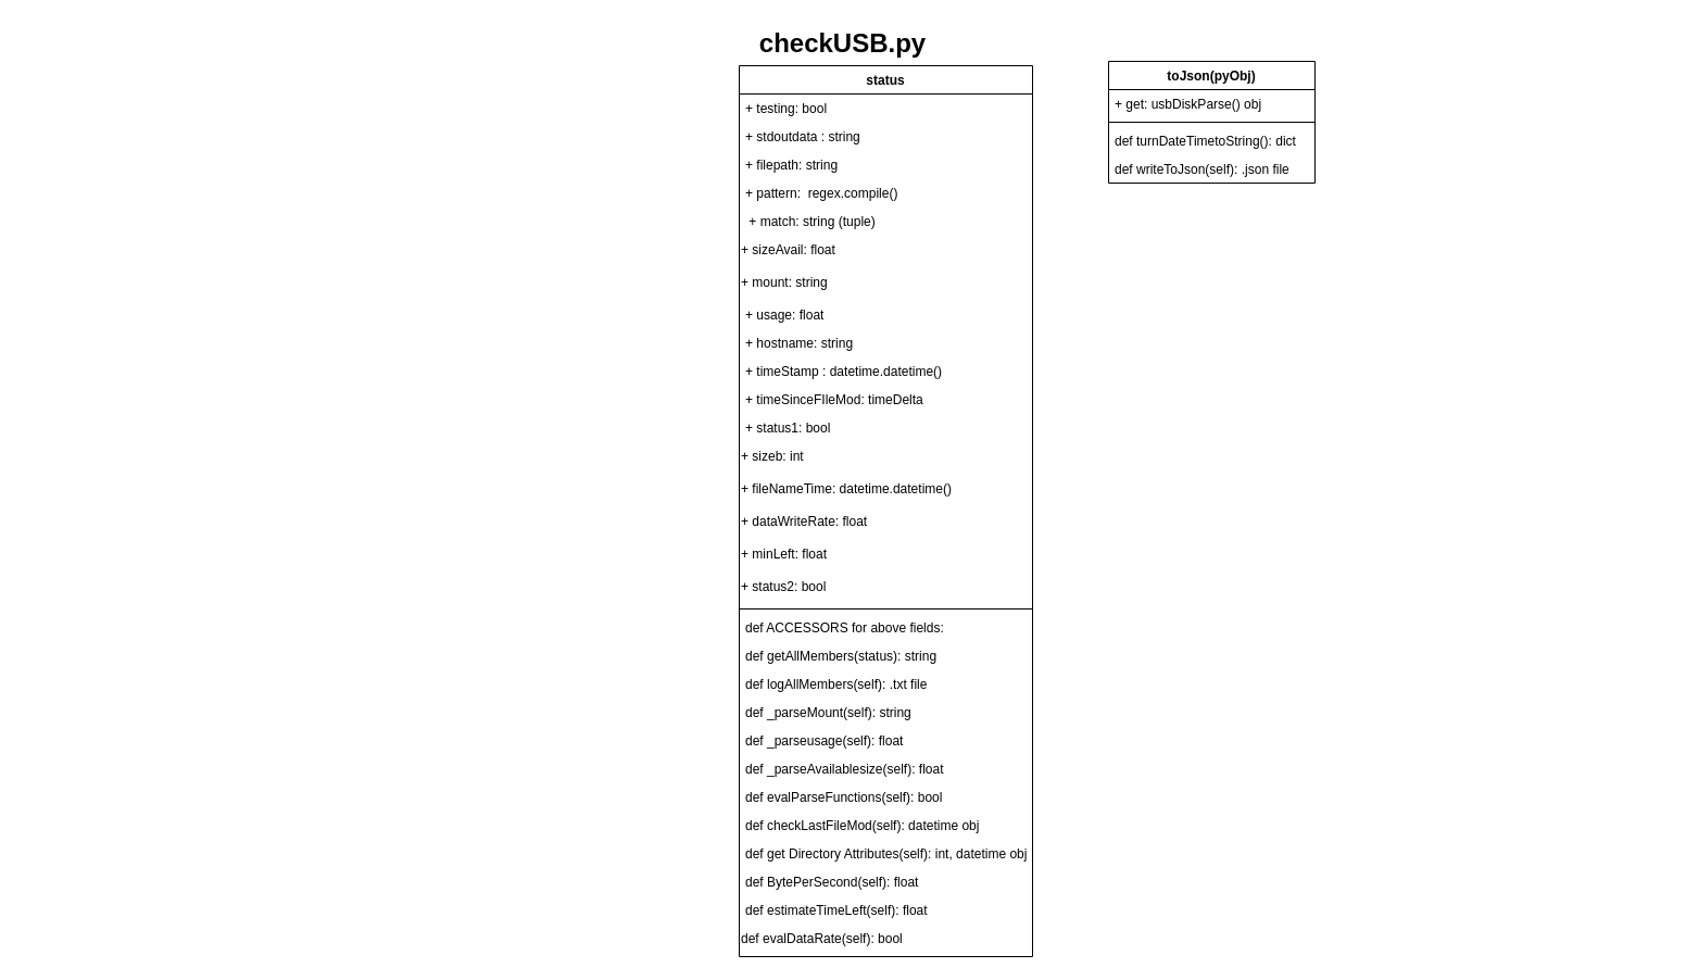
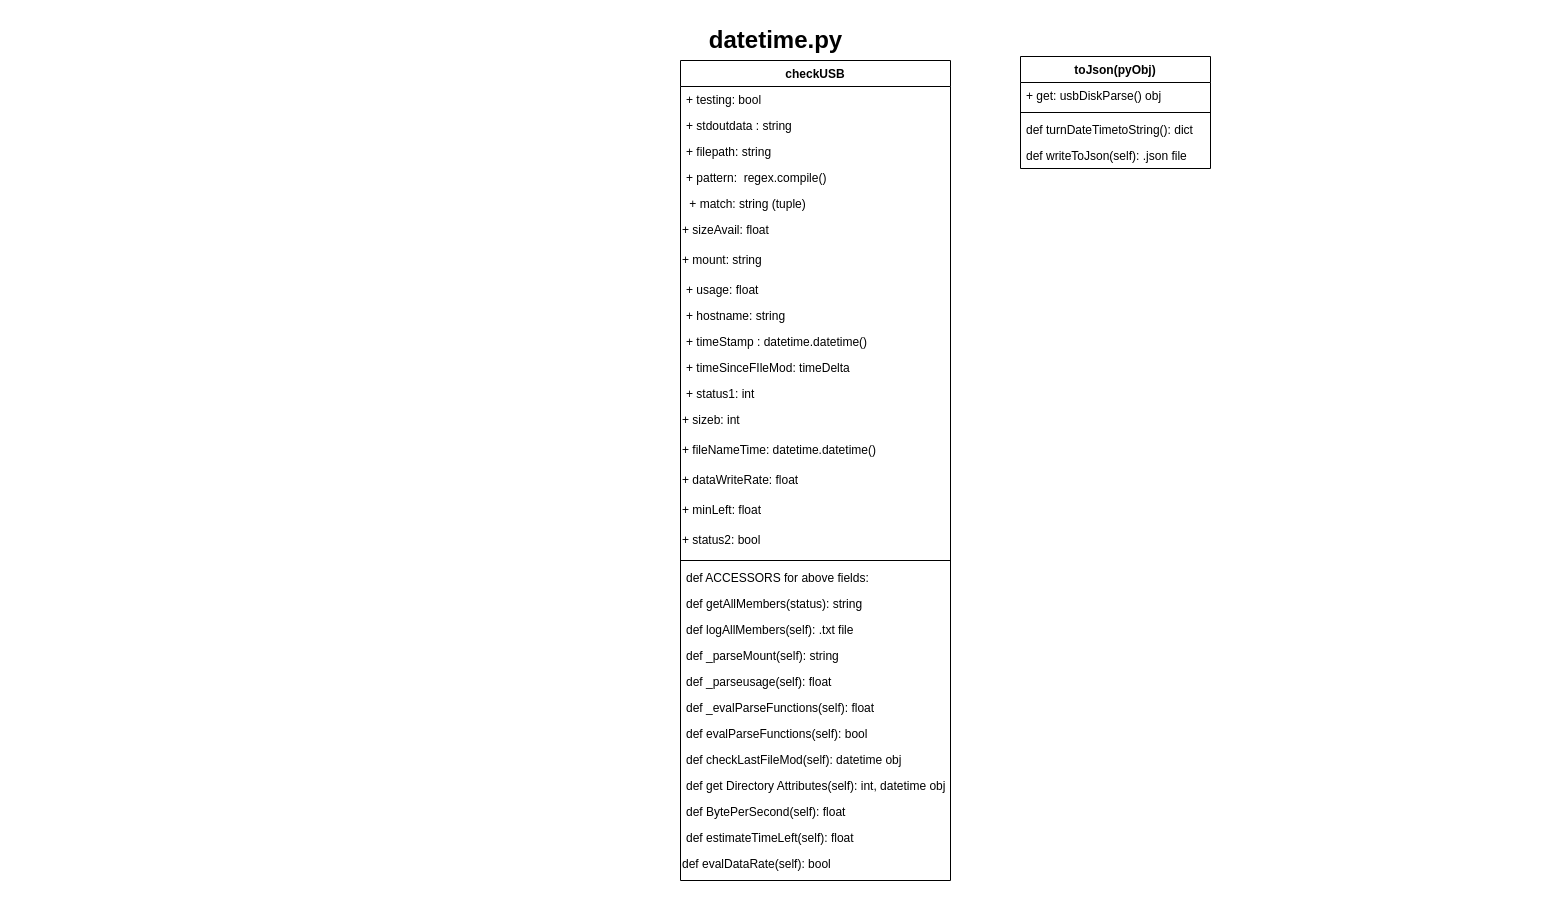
  <mxCell id="0" style=";html=1;" />
  <mxCell id="1" style=";html=1;" parent="0" />
- <mxCell id="2" value="checkUSB.py" style="text;strokeColor=none;fillColor=none;html=1;fontSize=24;fontStyle=1;verticalAlign=middle;align=center;" parent="1" vertex="1"><mxGeometry x="20" y="20" width="1510" height="40" as="geometry" /></mxCell>
- <mxCell id="3" value="status" style="swimlane;fontStyle=1;childLayout=stackLayout;horizontal=1;startSize=26;fillColor=none;horizontalStack=0;resizeParent=1;resizeParentMax=0;resizeLast=0;collapsible=1;marginBottom=0;" parent="1" vertex="1"><mxGeometry x="680" y="60" width="270" height="820" as="geometry" /></mxCell>
+ <mxCell id="2" value="datetime.py" style="text;strokeColor=none;fillColor=none;html=1;fontSize=24;fontStyle=1;verticalAlign=middle;align=center;" parent="1" vertex="1"><mxGeometry x="20" y="20" width="1510" height="40" as="geometry" /></mxCell>
+ <mxCell id="3" value="checkUSB" style="swimlane;fontStyle=1;childLayout=stackLayout;horizontal=1;startSize=26;fillColor=none;horizontalStack=0;resizeParent=1;resizeParentMax=0;resizeLast=0;collapsible=1;marginBottom=0;" parent="1" vertex="1"><mxGeometry x="680" y="60" width="270" height="820" as="geometry" /></mxCell>
  <mxCell id="4" value="+ testing: bool" style="text;strokeColor=none;fillColor=none;align=left;verticalAlign=top;spacingLeft=4;spacingRight=4;overflow=hidden;rotatable=0;points=[[0,0.5],[1,0.5]];portConstraint=eastwest;" parent="3" vertex="1"><mxGeometry y="26" width="270" height="26" as="geometry" /></mxCell>
  <mxCell id="5" value="+ stdoutdata : string" style="text;strokeColor=none;fillColor=none;align=left;verticalAlign=top;spacingLeft=4;spacingRight=4;overflow=hidden;rotatable=0;points=[[0,0.5],[1,0.5]];portConstraint=eastwest;" parent="3" vertex="1"><mxGeometry y="52" width="270" height="26" as="geometry" /></mxCell>
  <mxCell id="6" value="+ filepath: string" style="text;strokeColor=none;fillColor=none;align=left;verticalAlign=top;spacingLeft=4;spacingRight=4;overflow=hidden;rotatable=0;points=[[0,0.5],[1,0.5]];portConstraint=eastwest;" parent="3" vertex="1"><mxGeometry y="78" width="270" height="26" as="geometry" /></mxCell>
  <mxCell id="7" value="+ pattern:  regex.compile()&#10;&#10;&#10;" style="text;strokeColor=none;fillColor=none;align=left;verticalAlign=top;spacingLeft=4;spacingRight=4;overflow=hidden;rotatable=0;points=[[0,0.5],[1,0.5]];portConstraint=eastwest;" parent="3" vertex="1"><mxGeometry y="104" width="270" height="26" as="geometry" /></mxCell>
  <mxCell id="8" value=" + match: string (tuple)" style="text;strokeColor=none;fillColor=none;align=left;verticalAlign=top;spacingLeft=4;spacingRight=4;overflow=hidden;rotatable=0;points=[[0,0.5],[1,0.5]];portConstraint=eastwest;" parent="3" vertex="1"><mxGeometry y="130" width="270" height="26" as="geometry" /></mxCell>
  <mxCell id="9" value="+ sizeAvail: float" style="text;html=1;" parent="3" vertex="1"><mxGeometry y="156" width="270" height="30" as="geometry" /></mxCell>
  <mxCell id="10" value="+ mount: string" style="text;html=1;" parent="3" vertex="1"><mxGeometry y="186" width="270" height="30" as="geometry" /></mxCell>
  <mxCell id="11" value="+ usage: float" style="text;strokeColor=none;fillColor=none;align=left;verticalAlign=top;spacingLeft=4;spacingRight=4;overflow=hidden;rotatable=0;points=[[0,0.5],[1,0.5]];portConstraint=eastwest;" parent="3" vertex="1"><mxGeometry y="216" width="270" height="26" as="geometry" /></mxCell>
  <mxCell id="12" value="+ hostname: string" style="text;strokeColor=none;fillColor=none;align=left;verticalAlign=top;spacingLeft=4;spacingRight=4;overflow=hidden;rotatable=0;points=[[0,0.5],[1,0.5]];portConstraint=eastwest;" parent="3" vertex="1"><mxGeometry y="242" width="270" height="26" as="geometry" /></mxCell>
  <mxCell id="13" value="+ timeStamp : datetime.datetime()" style="text;strokeColor=none;fillColor=none;align=left;verticalAlign=top;spacingLeft=4;spacingRight=4;overflow=hidden;rotatable=0;points=[[0,0.5],[1,0.5]];portConstraint=eastwest;" parent="3" vertex="1"><mxGeometry y="268" width="270" height="26" as="geometry" /></mxCell>
  <mxCell id="14" value="+ timeSinceFIleMod: timeDelta" style="text;strokeColor=none;fillColor=none;align=left;verticalAlign=top;spacingLeft=4;spacingRight=4;overflow=hidden;rotatable=0;points=[[0,0.5],[1,0.5]];portConstraint=eastwest;" parent="3" vertex="1"><mxGeometry y="294" width="270" height="26" as="geometry" /></mxCell>
- <mxCell id="15" value="+ status1: bool" style="text;strokeColor=none;fillColor=none;align=left;verticalAlign=top;spacingLeft=4;spacingRight=4;overflow=hidden;rotatable=0;points=[[0,0.5],[1,0.5]];portConstraint=eastwest;" parent="3" vertex="1"><mxGeometry y="320" width="270" height="26" as="geometry" /></mxCell>
+ <mxCell id="15" value="+ status1: int" style="text;strokeColor=none;fillColor=none;align=left;verticalAlign=top;spacingLeft=4;spacingRight=4;overflow=hidden;rotatable=0;points=[[0,0.5],[1,0.5]];portConstraint=eastwest;" parent="3" vertex="1"><mxGeometry y="320" width="270" height="26" as="geometry" /></mxCell>
  <mxCell id="16" value="+ sizeb: int" style="text;html=1;" parent="3" vertex="1"><mxGeometry y="346" width="270" height="30" as="geometry" /></mxCell>
  <mxCell id="17" value="+ fileNameTime: datetime.datetime()" style="text;html=1;" parent="3" vertex="1"><mxGeometry y="376" width="270" height="30" as="geometry" /></mxCell>
  <mxCell id="18" value="+ dataWriteRate: float" style="text;html=1;" parent="3" vertex="1"><mxGeometry y="406" width="270" height="30" as="geometry" /></mxCell>
  <mxCell id="19" value="+ minLeft: float" style="text;html=1;" parent="3" vertex="1"><mxGeometry y="436" width="270" height="30" as="geometry" /></mxCell>
  <mxCell id="20" value="+ status2: bool&amp;nbsp;" style="text;html=1;" vertex="1" parent="3"><mxGeometry y="466" width="270" height="30" as="geometry" /></mxCell>
  <mxCell id="21" value="" style="line;strokeWidth=1;fillColor=none;align=left;verticalAlign=middle;spacingTop=-1;spacingLeft=3;spacingRight=3;rotatable=0;labelPosition=right;points=[];portConstraint=eastwest;" parent="3" vertex="1"><mxGeometry y="496" width="270" height="8" as="geometry" /></mxCell>
  <mxCell id="22" value="def ACCESSORS for above fields:" style="text;strokeColor=none;fillColor=none;align=left;verticalAlign=top;spacingLeft=4;spacingRight=4;overflow=hidden;rotatable=0;points=[[0,0.5],[1,0.5]];portConstraint=eastwest;" parent="3" vertex="1"><mxGeometry y="504" width="270" height="26" as="geometry" /></mxCell>
  <mxCell id="23" value="def getAllMembers(status): string" style="text;strokeColor=none;fillColor=none;align=left;verticalAlign=top;spacingLeft=4;spacingRight=4;overflow=hidden;rotatable=0;points=[[0,0.5],[1,0.5]];portConstraint=eastwest;" parent="3" vertex="1"><mxGeometry y="530" width="270" height="26" as="geometry" /></mxCell>
  <mxCell id="24" value="def logAllMembers(self): .txt file" style="text;strokeColor=none;fillColor=none;align=left;verticalAlign=top;spacingLeft=4;spacingRight=4;overflow=hidden;rotatable=0;points=[[0,0.5],[1,0.5]];portConstraint=eastwest;" parent="3" vertex="1"><mxGeometry y="556" width="270" height="26" as="geometry" /></mxCell>
  <mxCell id="25" value="def _parseMount(self): string&#10;&#10;" style="text;strokeColor=none;fillColor=none;align=left;verticalAlign=top;spacingLeft=4;spacingRight=4;overflow=hidden;rotatable=0;points=[[0,0.5],[1,0.5]];portConstraint=eastwest;" parent="3" vertex="1"><mxGeometry y="582" width="270" height="26" as="geometry" /></mxCell>
  <mxCell id="26" value="def _parseusage(self): float" style="text;strokeColor=none;fillColor=none;align=left;verticalAlign=top;spacingLeft=4;spacingRight=4;overflow=hidden;rotatable=0;points=[[0,0.5],[1,0.5]];portConstraint=eastwest;" parent="3" vertex="1"><mxGeometry y="608" width="270" height="26" as="geometry" /></mxCell>
- <mxCell id="27" value="def _parseAvailablesize(self): float&#10;" style="text;strokeColor=none;fillColor=none;align=left;verticalAlign=top;spacingLeft=4;spacingRight=4;overflow=hidden;rotatable=0;points=[[0,0.5],[1,0.5]];portConstraint=eastwest;" parent="3" vertex="1"><mxGeometry y="634" width="270" height="26" as="geometry" /></mxCell>
+ <mxCell id="27" value="def _evalParseFunctions(self): float&#10;" style="text;strokeColor=none;fillColor=none;align=left;verticalAlign=top;spacingLeft=4;spacingRight=4;overflow=hidden;rotatable=0;points=[[0,0.5],[1,0.5]];portConstraint=eastwest;" parent="3" vertex="1"><mxGeometry y="634" width="270" height="26" as="geometry" /></mxCell>
  <mxCell id="28" value="def evalParseFunctions(self): bool" style="text;strokeColor=none;fillColor=none;align=left;verticalAlign=top;spacingLeft=4;spacingRight=4;overflow=hidden;rotatable=0;points=[[0,0.5],[1,0.5]];portConstraint=eastwest;" parent="3" vertex="1"><mxGeometry y="660" width="270" height="26" as="geometry" /></mxCell>
  <mxCell id="29" value="def checkLastFileMod(self): datetime obj" style="text;strokeColor=none;fillColor=none;align=left;verticalAlign=top;spacingLeft=4;spacingRight=4;overflow=hidden;rotatable=0;points=[[0,0.5],[1,0.5]];portConstraint=eastwest;" parent="3" vertex="1"><mxGeometry y="686" width="270" height="26" as="geometry" /></mxCell>
  <mxCell id="30" value="def get Directory Attributes(self): int, datetime obj" style="text;strokeColor=none;fillColor=none;align=left;verticalAlign=top;spacingLeft=4;spacingRight=4;overflow=hidden;rotatable=0;points=[[0,0.5],[1,0.5]];portConstraint=eastwest;" parent="3" vertex="1"><mxGeometry y="712" width="270" height="26" as="geometry" /></mxCell>
  <mxCell id="31" value="def BytePerSecond(self): float" style="text;strokeColor=none;fillColor=none;align=left;verticalAlign=top;spacingLeft=4;spacingRight=4;overflow=hidden;rotatable=0;points=[[0,0.5],[1,0.5]];portConstraint=eastwest;" parent="3" vertex="1"><mxGeometry y="738" width="270" height="26" as="geometry" /></mxCell>
  <mxCell id="32" value="def estimateTimeLeft(self): float" style="text;strokeColor=none;fillColor=none;align=left;verticalAlign=top;spacingLeft=4;spacingRight=4;overflow=hidden;rotatable=0;points=[[0,0.5],[1,0.5]];portConstraint=eastwest;" parent="3" vertex="1"><mxGeometry y="764" width="270" height="26" as="geometry" /></mxCell>
  <mxCell id="33" value="def evalDataRate(self): bool" style="text;html=1;" vertex="1" parent="3"><mxGeometry y="790" width="270" height="30" as="geometry" /></mxCell>
  <mxCell id="34" value="toJson(pyObj)" style="swimlane;fontStyle=1;align=center;verticalAlign=top;childLayout=stackLayout;horizontal=1;startSize=26;horizontalStack=0;resizeParent=1;resizeParentMax=0;resizeLast=0;collapsible=1;marginBottom=0;" parent="1" vertex="1"><mxGeometry x="1020" y="56" width="190" height="112" as="geometry" /></mxCell>
  <mxCell id="35" value="+ get: usbDiskParse() obj" style="text;strokeColor=none;fillColor=none;align=left;verticalAlign=top;spacingLeft=4;spacingRight=4;overflow=hidden;rotatable=0;points=[[0,0.5],[1,0.5]];portConstraint=eastwest;" parent="34" vertex="1"><mxGeometry y="26" width="190" height="26" as="geometry" /></mxCell>
  <mxCell id="36" value="" style="line;strokeWidth=1;fillColor=none;align=left;verticalAlign=middle;spacingTop=-1;spacingLeft=3;spacingRight=3;rotatable=0;labelPosition=right;points=[];portConstraint=eastwest;" parent="34" vertex="1"><mxGeometry y="52" width="190" height="8" as="geometry" /></mxCell>
  <mxCell id="37" value="def turnDateTimetoString(): dict" style="text;strokeColor=none;fillColor=none;align=left;verticalAlign=top;spacingLeft=4;spacingRight=4;overflow=hidden;rotatable=0;points=[[0,0.5],[1,0.5]];portConstraint=eastwest;" parent="34" vertex="1"><mxGeometry y="60" width="190" height="26" as="geometry" /></mxCell>
  <mxCell id="38" value="def writeToJson(self): .json file" style="text;strokeColor=none;fillColor=none;align=left;verticalAlign=top;spacingLeft=4;spacingRight=4;overflow=hidden;rotatable=0;points=[[0,0.5],[1,0.5]];portConstraint=eastwest;" parent="34" vertex="1"><mxGeometry y="86" width="190" height="26" as="geometry" /></mxCell>
